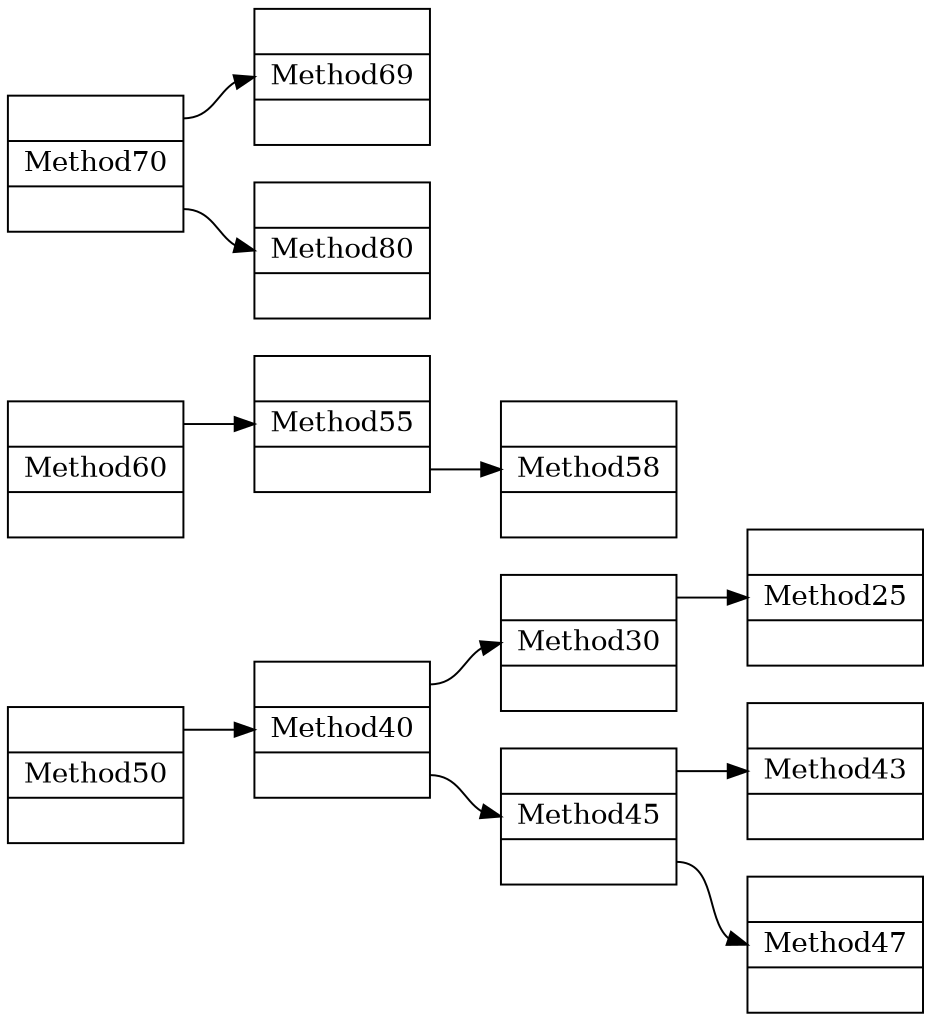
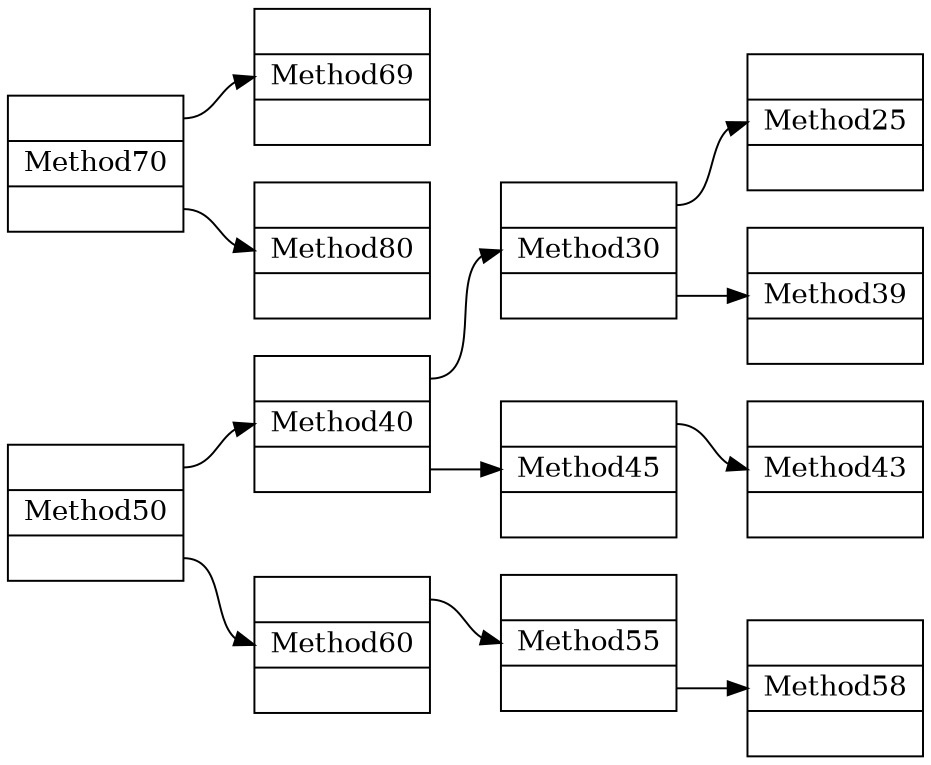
  digraph {
    rankdir=LR
    node [shape=record]
    edge [headport=D tailport=L]
    n1 [label="<L> |<D> Method50|<R> "]
    n2 [label="<L> |<D> Method40|<R> "]
    n3 [label="<L> |<D> Method60|<R> "]
    n4 [label="<L> |<D> Method30|<R> "]
    n5 [label="<L> |<D> Method45|<R> "]
    n6 [label="<L> |<D> Method55|<R> "]
    n7 [label="<L> |<D> Method25|<R> "]
+   n8 [label="<L> |<D> Method39|<R> "]
    n9 [label="<L> |<D> Method43|<R> "]
-   n10 [label="<L> |<D> Method47|<R> "]
    n11 [label="<L> |<D> Method58|<R> "]
    n12 [label="<L> |<D> Method70|<R> "]
    n13 [label="<L> |<D> Method69|<R> "]
    n14 [label="<L> |<D> Method80|<R> "]
    n1 -> n2
+   n1 -> n3 [tailport=R]
    n2 -> n4
    n2 -> n5 [tailport=R]
    n3 -> n6
    n4 -> n7
+   n4 -> n8 [tailport=R]
    n5 -> n9
-   n5 -> n10 [tailport=R]
    n6 -> n11 [tailport=R]
    n12 -> n13
    n12 -> n14 [tailport=R]
  }
